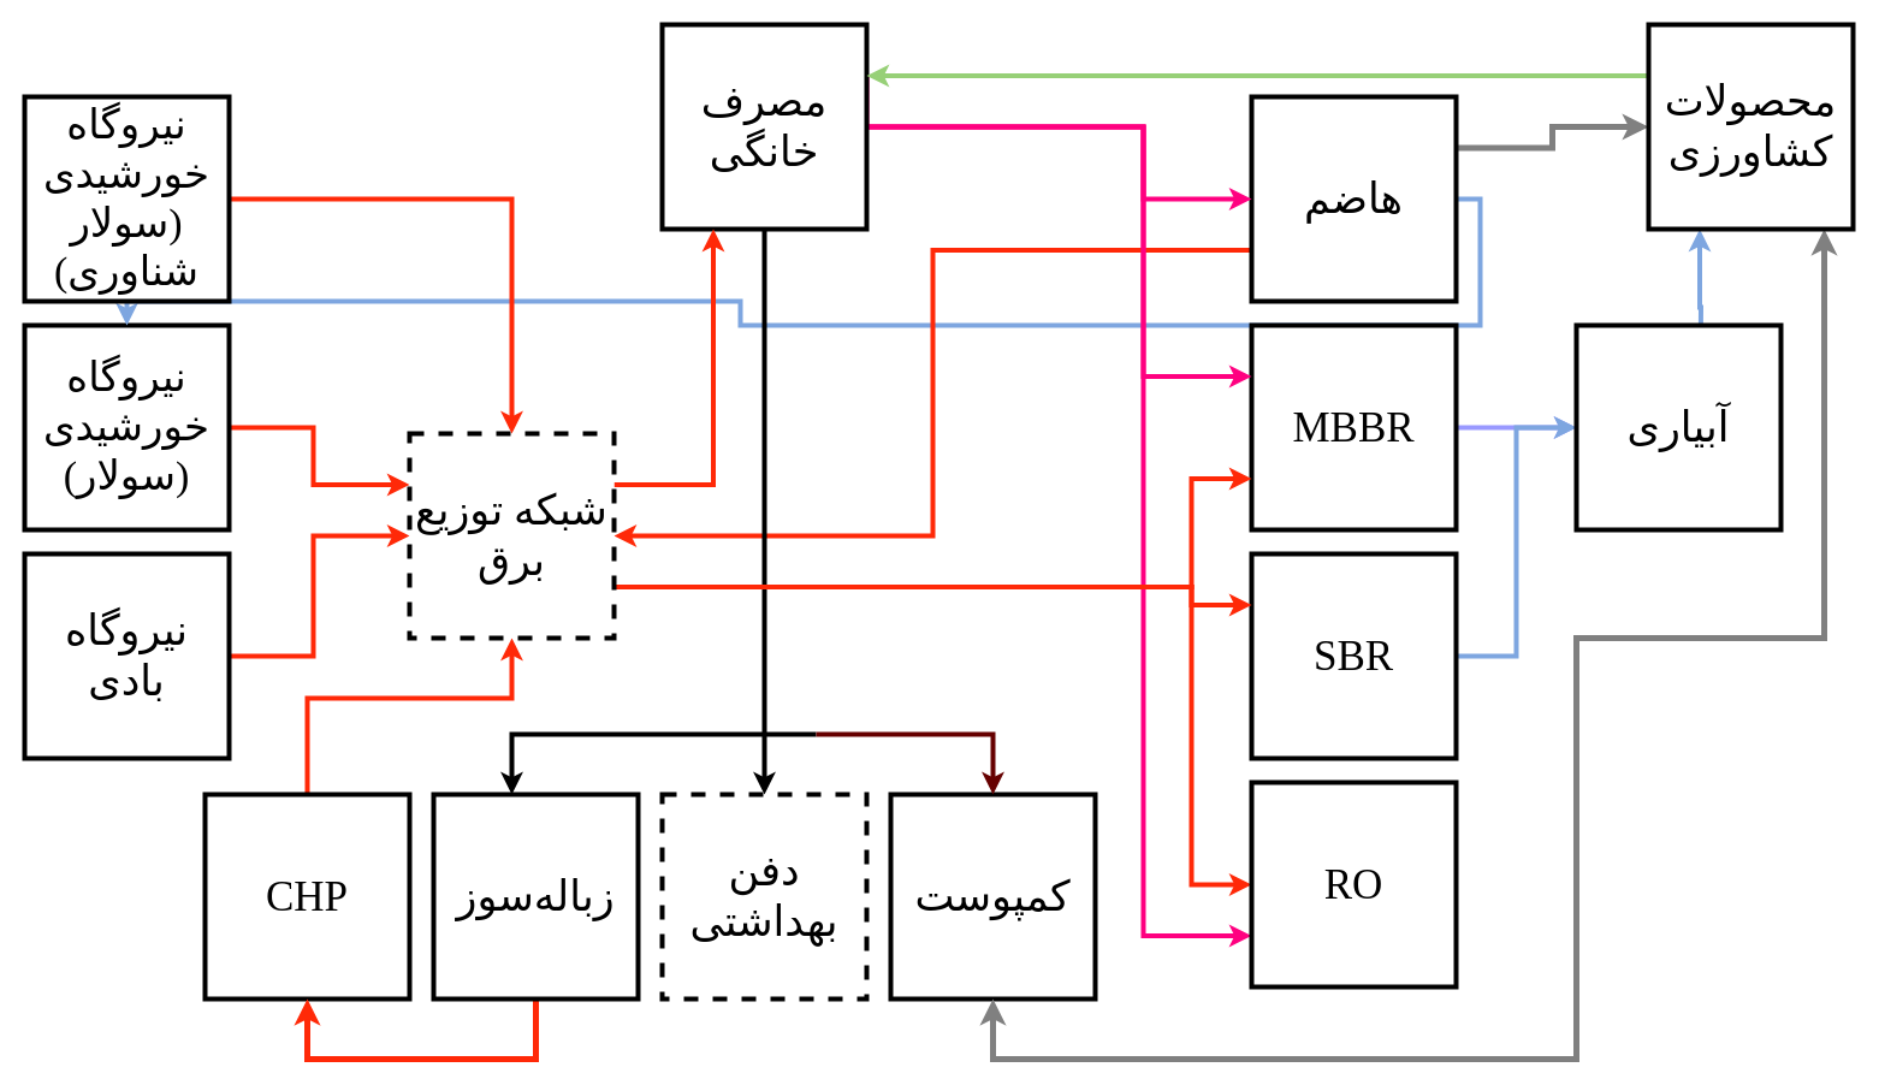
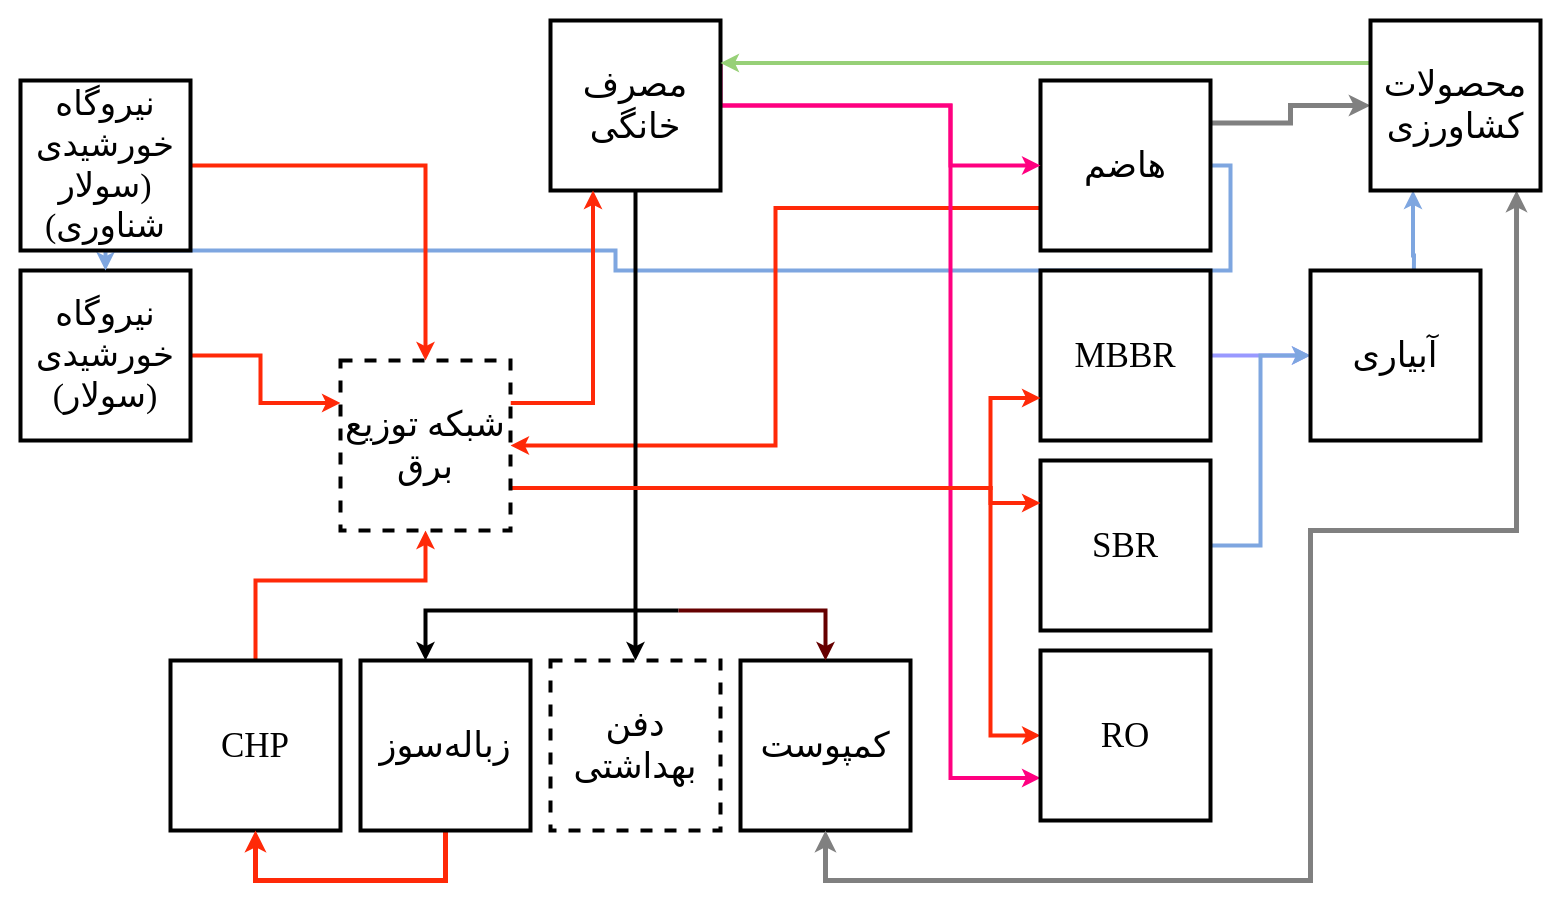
  <mxCell id="0" />
  <mxCell id="1" parent="0" />
- <mxCell id="2" style="edgeStyle=orthogonalEdgeStyle;rounded=0;orthogonalLoop=1;jettySize=auto;html=1;exitX=1;exitY=0.5;exitDx=0;exitDy=0;fontFamily=b nazanin;fontSize=35;strokeWidth=4;strokeColor=#FF2908;" edge="1" parent="1" source="3" target="36"><mxGeometry relative="1" as="geometry"><Array as="points"><mxPoint x="260" y="545" /><mxPoint x="260" y="445" /></Array></mxGeometry></mxCell>
- <mxCell id="3" value="&lt;font face=&quot;b nazanin&quot; style=&quot;font-size: 35px&quot;&gt;نیروگاه بادی&lt;/font&gt;" style="whiteSpace=wrap;html=1;aspect=fixed;strokeWidth=4;align=center;textDirection=rtl;" vertex="1" parent="1"><mxGeometry x="20" y="460" width="170" height="170" as="geometry" /></mxCell>
  <mxCell id="4" style="edgeStyle=orthogonalEdgeStyle;rounded=0;orthogonalLoop=1;jettySize=auto;html=1;exitX=0.5;exitY=0;exitDx=0;exitDy=0;entryX=0.5;entryY=1;entryDx=0;entryDy=0;fontFamily=b nazanin;fontSize=35;startArrow=none;startFill=0;strokeColor=#FF2908;strokeWidth=4;" edge="1" parent="1" source="5" target="36"><mxGeometry relative="1" as="geometry"><Array as="points"><mxPoint x="255" y="580" /><mxPoint x="425" y="580" /></Array></mxGeometry></mxCell>
  <mxCell id="5" value="&lt;font face=&quot;b nazanin&quot;&gt;&lt;span style=&quot;font-size: 35px&quot;&gt;CHP&lt;/span&gt;&lt;/font&gt;" style="whiteSpace=wrap;html=1;aspect=fixed;strokeWidth=4;align=center;textDirection=rtl;" vertex="1" parent="1"><mxGeometry x="170" y="660" width="170" height="170" as="geometry" /></mxCell>
  <mxCell id="6" style="edgeStyle=orthogonalEdgeStyle;rounded=0;orthogonalLoop=1;jettySize=auto;html=1;exitX=1;exitY=0.5;exitDx=0;exitDy=0;entryX=0;entryY=0.25;entryDx=0;entryDy=0;fontFamily=b nazanin;fontSize=35;strokeWidth=4;strokeColor=#FF2908;" edge="1" parent="1" source="7" target="36"><mxGeometry relative="1" as="geometry"><Array as="points"><mxPoint x="260" y="355" /><mxPoint x="260" y="403" /></Array></mxGeometry></mxCell>
  <mxCell id="7" value="&lt;font face=&quot;b nazanin&quot; style=&quot;font-size: 34px&quot;&gt;نیروگاه خورشیدی (سولار)&lt;/font&gt;" style="whiteSpace=wrap;html=1;aspect=fixed;strokeWidth=4;align=center;textDirection=rtl;" vertex="1" parent="1"><mxGeometry x="20" y="270" width="170" height="170" as="geometry" /></mxCell>
  <mxCell id="8" value="&lt;span style=&quot;font-family: &amp;#34;b nazanin&amp;#34; ; font-size: 35px&quot;&gt;کمپوست&lt;/span&gt;" style="whiteSpace=wrap;html=1;aspect=fixed;strokeWidth=4;align=center;textDirection=rtl;" vertex="1" parent="1"><mxGeometry x="740" y="660" width="170" height="170" as="geometry" /></mxCell>
  <mxCell id="9" style="edgeStyle=orthogonalEdgeStyle;rounded=0;orthogonalLoop=1;jettySize=auto;html=1;exitX=0.5;exitY=1;exitDx=0;exitDy=0;entryX=0.859;entryY=1;entryDx=0;entryDy=0;entryPerimeter=0;fontFamily=b nazanin;fontSize=35;strokeColor=#808080;strokeWidth=5;startArrow=classic;startFill=1;" edge="1" parent="1" source="8" target="31"><mxGeometry relative="1" as="geometry"><Array as="points"><mxPoint x="825" y="880" /><mxPoint x="1310" y="880" /><mxPoint x="1310" y="530" /><mxPoint x="1516" y="530" /></Array></mxGeometry></mxCell>
  <mxCell id="10" value="&lt;span style=&quot;font-family: &amp;#34;b nazanin&amp;#34; ; font-size: 35px&quot;&gt;دفن بهداشتی&lt;/span&gt;" style="whiteSpace=wrap;html=1;aspect=fixed;strokeWidth=4;align=center;textDirection=rtl;dashed=1;" vertex="1" parent="1"><mxGeometry x="550" y="660" width="170" height="170" as="geometry" /></mxCell>
  <mxCell id="11" style="edgeStyle=orthogonalEdgeStyle;rounded=0;orthogonalLoop=1;jettySize=auto;html=1;exitX=1;exitY=0.5;exitDx=0;exitDy=0;fontFamily=b nazanin;fontSize=35;strokeColor=#7EA6E0;strokeWidth=4;" edge="1" parent="1" source="14" target="7"><mxGeometry relative="1" as="geometry" /></mxCell>
  <mxCell id="12" style="edgeStyle=orthogonalEdgeStyle;rounded=0;orthogonalLoop=1;jettySize=auto;html=1;exitX=1;exitY=0.25;exitDx=0;exitDy=0;fontFamily=b nazanin;fontSize=35;strokeColor=#808080;strokeWidth=5;" edge="1" parent="1" source="14" target="31"><mxGeometry relative="1" as="geometry" /></mxCell>
  <mxCell id="13" style="edgeStyle=orthogonalEdgeStyle;rounded=0;orthogonalLoop=1;jettySize=auto;html=1;exitX=0;exitY=0.75;exitDx=0;exitDy=0;entryX=1;entryY=0.5;entryDx=0;entryDy=0;fontFamily=b nazanin;fontSize=35;startArrow=none;startFill=0;strokeColor=#FF2908;strokeWidth=4;" edge="1" parent="1" source="14" target="36"><mxGeometry relative="1" as="geometry"><Array as="points"><mxPoint x="775" y="208" /><mxPoint x="775" y="445" /></Array></mxGeometry></mxCell>
  <mxCell id="14" value="&lt;font face=&quot;b nazanin&quot;&gt;&lt;span style=&quot;font-size: 35px&quot;&gt;هاضم&lt;/span&gt;&lt;/font&gt;" style="whiteSpace=wrap;html=1;aspect=fixed;strokeWidth=4;align=center;textDirection=rtl;" vertex="1" parent="1"><mxGeometry x="1040" y="80" width="170" height="170" as="geometry" /></mxCell>
  <mxCell id="15" style="edgeStyle=orthogonalEdgeStyle;rounded=0;orthogonalLoop=1;jettySize=auto;html=1;exitX=0.5;exitY=1;exitDx=0;exitDy=0;entryX=0.5;entryY=1;entryDx=0;entryDy=0;fontFamily=b nazanin;fontSize=35;strokeColor=#FF2908;strokeWidth=5;" edge="1" parent="1" source="16" target="5"><mxGeometry relative="1" as="geometry"><Array as="points"><mxPoint x="425" y="880" /><mxPoint x="215" y="880" /></Array></mxGeometry></mxCell>
  <mxCell id="16" value="&lt;span style=&quot;font-family: &amp;#34;b nazanin&amp;#34; ; font-size: 35px&quot;&gt;زباله‌سوز&lt;/span&gt;" style="whiteSpace=wrap;html=1;aspect=fixed;strokeWidth=4;align=center;textDirection=rtl;" vertex="1" parent="1"><mxGeometry x="360" y="660" width="170" height="170" as="geometry" /></mxCell>
  <mxCell id="17" style="edgeStyle=orthogonalEdgeStyle;rounded=0;orthogonalLoop=1;jettySize=auto;html=1;exitX=1;exitY=0.5;exitDx=0;exitDy=0;entryX=0;entryY=0.5;entryDx=0;entryDy=0;fontFamily=b nazanin;fontSize=35;startArrow=none;startFill=0;strokeColor=#9999FF;strokeWidth=4;" edge="1" parent="1" source="18" target="29"><mxGeometry relative="1" as="geometry" /></mxCell>
  <mxCell id="18" value="&lt;font face=&quot;b nazanin&quot;&gt;&lt;span style=&quot;font-size: 35px&quot;&gt;MBBR&lt;/span&gt;&lt;/font&gt;" style="whiteSpace=wrap;html=1;aspect=fixed;strokeWidth=4;align=center;textDirection=rtl;" vertex="1" parent="1"><mxGeometry x="1040" y="270" width="170" height="170" as="geometry" /></mxCell>
  <mxCell id="19" style="edgeStyle=orthogonalEdgeStyle;rounded=0;orthogonalLoop=1;jettySize=auto;html=1;exitX=1;exitY=0.5;exitDx=0;exitDy=0;entryX=0;entryY=0.5;entryDx=0;entryDy=0;fontFamily=b nazanin;fontSize=35;strokeColor=#7EA6E0;strokeWidth=4;" edge="1" parent="1" source="20" target="29"><mxGeometry relative="1" as="geometry" /></mxCell>
  <mxCell id="20" value="&lt;font face=&quot;b nazanin&quot;&gt;&lt;span style=&quot;font-size: 35px&quot;&gt;SBR&lt;/span&gt;&lt;/font&gt;" style="whiteSpace=wrap;html=1;aspect=fixed;strokeWidth=4;align=center;textDirection=rtl;" vertex="1" parent="1"><mxGeometry x="1040" y="460" width="170" height="170" as="geometry" /></mxCell>
  <mxCell id="21" style="edgeStyle=orthogonalEdgeStyle;rounded=0;orthogonalLoop=1;jettySize=auto;html=1;exitX=1;exitY=0.25;exitDx=0;exitDy=0;entryX=0;entryY=0.5;entryDx=0;entryDy=0;fontFamily=b nazanin;fontSize=35;fillColor=#76608a;strokeColor=#FF0080;strokeWidth=4;" edge="1" parent="1" source="27" target="14"><mxGeometry relative="1" as="geometry"><Array as="points"><mxPoint x="720" y="105" /><mxPoint x="950" y="105" /><mxPoint x="950" y="165" /></Array></mxGeometry></mxCell>
  <mxCell id="22" style="edgeStyle=orthogonalEdgeStyle;rounded=0;orthogonalLoop=1;jettySize=auto;html=1;fontFamily=b nazanin;fontSize=35;strokeWidth=4;" edge="1" parent="1" target="16"><mxGeometry relative="1" as="geometry"><mxPoint x="678" y="610" as="sourcePoint" /><Array as="points"><mxPoint x="678" y="610" /><mxPoint x="425" y="610" /></Array></mxGeometry></mxCell>
  <mxCell id="23" style="edgeStyle=orthogonalEdgeStyle;rounded=0;orthogonalLoop=1;jettySize=auto;html=1;entryX=0.5;entryY=0;entryDx=0;entryDy=0;fontFamily=b nazanin;fontSize=35;startArrow=none;startFill=0;strokeColor=#660000;strokeWidth=4;" edge="1" parent="1" target="8"><mxGeometry relative="1" as="geometry"><mxPoint x="678" y="610" as="sourcePoint" /><Array as="points"><mxPoint x="825" y="610" /></Array></mxGeometry></mxCell>
  <mxCell id="24" style="edgeStyle=orthogonalEdgeStyle;rounded=0;orthogonalLoop=1;jettySize=auto;html=1;fontFamily=b nazanin;fontSize=35;startArrow=none;startFill=0;strokeColor=#000000;strokeWidth=4;entryX=0.5;entryY=0;entryDx=0;entryDy=0;exitX=0.5;exitY=1;exitDx=0;exitDy=0;" edge="1" parent="1" source="27" target="10"><mxGeometry relative="1" as="geometry"><mxPoint x="678" y="650" as="targetPoint" /><mxPoint x="720" y="410" as="sourcePoint" /><Array as="points"><mxPoint x="635" y="480" /><mxPoint x="635" y="480" /></Array></mxGeometry></mxCell>
  <mxCell id="25" style="edgeStyle=orthogonalEdgeStyle;rounded=0;orthogonalLoop=1;jettySize=auto;html=1;exitX=1;exitY=0.5;exitDx=0;exitDy=0;entryX=0;entryY=0.75;entryDx=0;entryDy=0;fontFamily=b nazanin;fontSize=35;startArrow=none;startFill=0;strokeColor=#FF0080;strokeWidth=4;" edge="1" parent="1" source="27" target="37"><mxGeometry relative="1" as="geometry"><Array as="points"><mxPoint x="950" y="105" /><mxPoint x="950" y="778" /></Array></mxGeometry></mxCell>
- <mxCell id="26" style="edgeStyle=orthogonalEdgeStyle;rounded=0;orthogonalLoop=1;jettySize=auto;html=1;exitX=1;exitY=0.5;exitDx=0;exitDy=0;entryX=0;entryY=0.25;entryDx=0;entryDy=0;fontFamily=b nazanin;fontSize=35;startArrow=none;startFill=0;strokeColor=#FF0080;strokeWidth=4;" edge="1" parent="1" source="27" target="18"><mxGeometry relative="1" as="geometry"><Array as="points"><mxPoint x="950" y="105" /><mxPoint x="950" y="313" /></Array></mxGeometry></mxCell>
  <mxCell id="27" value="&lt;font face=&quot;b nazanin&quot;&gt;&lt;span style=&quot;font-size: 35px&quot;&gt;مصرف خانگی&lt;/span&gt;&lt;/font&gt;" style="whiteSpace=wrap;html=1;aspect=fixed;strokeWidth=4;align=center;textDirection=rtl;" vertex="1" parent="1"><mxGeometry x="550" y="20" width="170" height="170" as="geometry" /></mxCell>
  <mxCell id="28" style="edgeStyle=orthogonalEdgeStyle;rounded=0;orthogonalLoop=1;jettySize=auto;html=1;entryX=0.25;entryY=1;entryDx=0;entryDy=0;fontFamily=b nazanin;fontSize=35;strokeColor=#7EA6E0;strokeWidth=4;" edge="1" parent="1" target="31"><mxGeometry relative="1" as="geometry"><mxPoint x="1413" y="320" as="sourcePoint" /></mxGeometry></mxCell>
  <mxCell id="29" value="&lt;font face=&quot;b nazanin&quot;&gt;&lt;span style=&quot;font-size: 35px&quot;&gt;آبیاری&lt;/span&gt;&lt;/font&gt;" style="whiteSpace=wrap;html=1;aspect=fixed;strokeWidth=4;align=center;textDirection=rtl;" vertex="1" parent="1"><mxGeometry x="1310" y="270" width="170" height="170" as="geometry" /></mxCell>
  <mxCell id="30" style="edgeStyle=orthogonalEdgeStyle;rounded=0;orthogonalLoop=1;jettySize=auto;html=1;exitX=0;exitY=0.25;exitDx=0;exitDy=0;entryX=1;entryY=0.25;entryDx=0;entryDy=0;fontFamily=b nazanin;fontSize=35;strokeColor=#97D077;strokeWidth=4;" edge="1" parent="1" source="31" target="27"><mxGeometry relative="1" as="geometry" /></mxCell>
  <mxCell id="31" value="&lt;font face=&quot;b nazanin&quot;&gt;&lt;span style=&quot;font-size: 35px&quot;&gt;محصولات کشاورزی&lt;/span&gt;&lt;/font&gt;" style="whiteSpace=wrap;html=1;aspect=fixed;strokeWidth=4;align=center;textDirection=rtl;" vertex="1" parent="1"><mxGeometry x="1370" y="20" width="170" height="170" as="geometry" /></mxCell>
  <mxCell id="32" style="edgeStyle=orthogonalEdgeStyle;rounded=0;orthogonalLoop=1;jettySize=auto;html=1;exitX=1;exitY=0.25;exitDx=0;exitDy=0;entryX=0.25;entryY=1;entryDx=0;entryDy=0;fontFamily=b nazanin;fontSize=35;startArrow=none;startFill=0;strokeColor=#FF2908;strokeWidth=4;" edge="1" parent="1" source="36" target="27"><mxGeometry relative="1" as="geometry" /></mxCell>
  <mxCell id="33" style="edgeStyle=orthogonalEdgeStyle;rounded=0;orthogonalLoop=1;jettySize=auto;html=1;exitX=1;exitY=0.75;exitDx=0;exitDy=0;fontFamily=b nazanin;fontSize=35;startArrow=none;startFill=0;strokeColor=#FF2908;strokeWidth=4;entryX=0;entryY=0.75;entryDx=0;entryDy=0;" edge="1" parent="1" source="36" target="18"><mxGeometry relative="1" as="geometry"><mxPoint x="970" y="488" as="targetPoint" /><Array as="points"><mxPoint x="990" y="488" /><mxPoint x="990" y="398" /></Array></mxGeometry></mxCell>
  <mxCell id="34" style="edgeStyle=orthogonalEdgeStyle;rounded=0;orthogonalLoop=1;jettySize=auto;html=1;exitX=1;exitY=0.75;exitDx=0;exitDy=0;entryX=0;entryY=0.25;entryDx=0;entryDy=0;fontFamily=b nazanin;fontSize=35;startArrow=none;startFill=0;strokeColor=#FF2908;strokeWidth=4;" edge="1" parent="1" source="36" target="20"><mxGeometry relative="1" as="geometry"><Array as="points"><mxPoint x="990" y="488" /><mxPoint x="990" y="503" /></Array></mxGeometry></mxCell>
  <mxCell id="35" style="edgeStyle=orthogonalEdgeStyle;rounded=0;orthogonalLoop=1;jettySize=auto;html=1;exitX=1;exitY=0.75;exitDx=0;exitDy=0;entryX=0;entryY=0.5;entryDx=0;entryDy=0;fontFamily=b nazanin;fontSize=35;startArrow=none;startFill=0;strokeColor=#FF2908;strokeWidth=4;" edge="1" parent="1" source="36" target="37"><mxGeometry relative="1" as="geometry"><Array as="points"><mxPoint x="990" y="488" /><mxPoint x="990" y="735" /></Array></mxGeometry></mxCell>
  <mxCell id="36" value="&lt;font face=&quot;b nazanin&quot;&gt;&lt;span style=&quot;font-size: 35px&quot;&gt;شبکه توزیع برق&lt;/span&gt;&lt;/font&gt;" style="whiteSpace=wrap;html=1;aspect=fixed;strokeWidth=4;align=center;textDirection=rtl;dashed=1;" vertex="1" parent="1"><mxGeometry x="340" y="360" width="170" height="170" as="geometry" /></mxCell>
  <mxCell id="37" value="&lt;font face=&quot;b nazanin&quot;&gt;&lt;span style=&quot;font-size: 35px&quot;&gt;RO&lt;/span&gt;&lt;/font&gt;" style="whiteSpace=wrap;html=1;aspect=fixed;strokeWidth=4;align=center;textDirection=rtl;" vertex="1" parent="1"><mxGeometry x="1040" y="650" width="170" height="170" as="geometry" /></mxCell>
  <mxCell id="38" style="edgeStyle=orthogonalEdgeStyle;rounded=0;orthogonalLoop=1;jettySize=auto;html=1;exitX=1;exitY=0.5;exitDx=0;exitDy=0;fontFamily=b nazanin;fontSize=34;startArrow=none;startFill=0;strokeColor=#FF2908;strokeWidth=4;" edge="1" parent="1" source="39" target="36"><mxGeometry relative="1" as="geometry" /></mxCell>
  <mxCell id="39" value="&lt;font face=&quot;b nazanin&quot; style=&quot;font-size: 34px&quot;&gt;نیروگاه خورشیدی (سولار شناوری)&lt;/font&gt;" style="whiteSpace=wrap;html=1;aspect=fixed;strokeWidth=4;align=center;textDirection=rtl;" vertex="1" parent="1"><mxGeometry x="20" y="80" width="170" height="170" as="geometry" /></mxCell>
